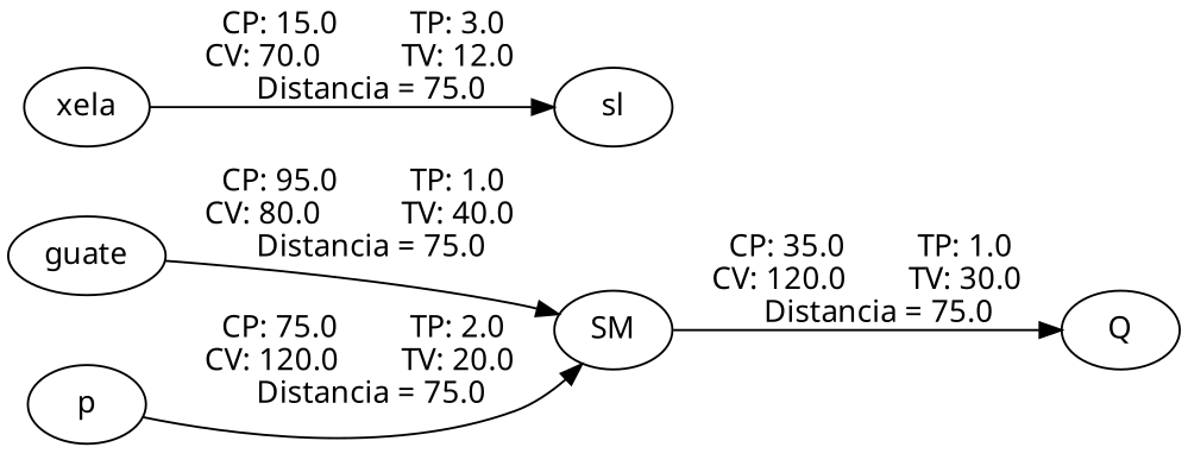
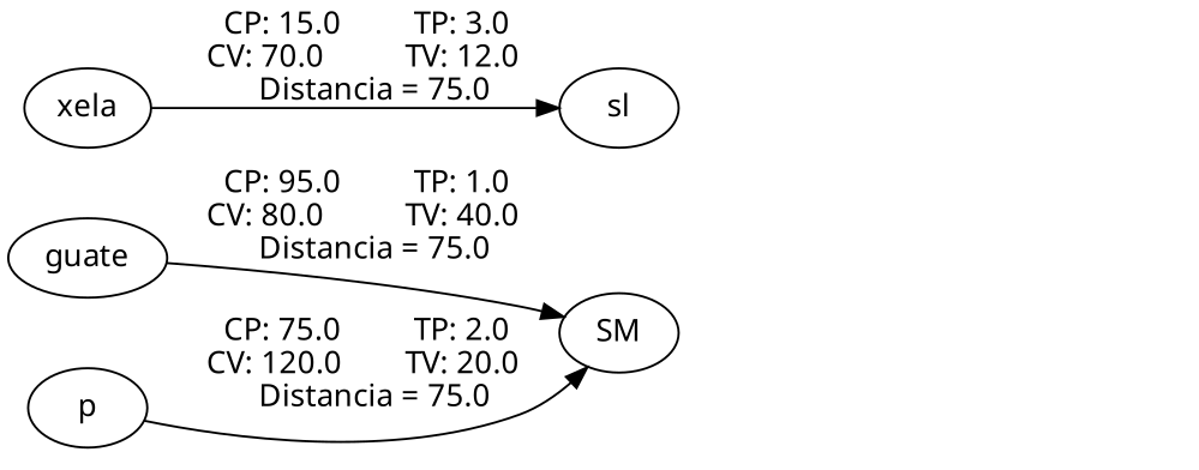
  digraph {
    fontname="Noto Sans"
    rankdir=LR
    node [fontname="Noto Sans"]
    edge [fontname="Noto Sans" weight=50]
    guate
    SM
-   Q
    xela
    sl
    p
    guate -> SM [label=" CP: 95.0 	TP: 1.0\nCV: 80.0 	TV: 40.0\n   Distancia = 75.0"]
-   SM -> Q [label=" CP: 35.0 	TP: 1.0\nCV: 120.0 	TV: 30.0\n   Distancia = 75.0"]
    xela -> sl [label=" CP: 15.0 	TP: 3.0\nCV: 70.0 	TV: 12.0\n   Distancia = 75.0"]
    p -> SM [label=" CP: 75.0 	TP: 2.0\nCV: 120.0 	TV: 20.0\n   Distancia = 75.0"]
  }
